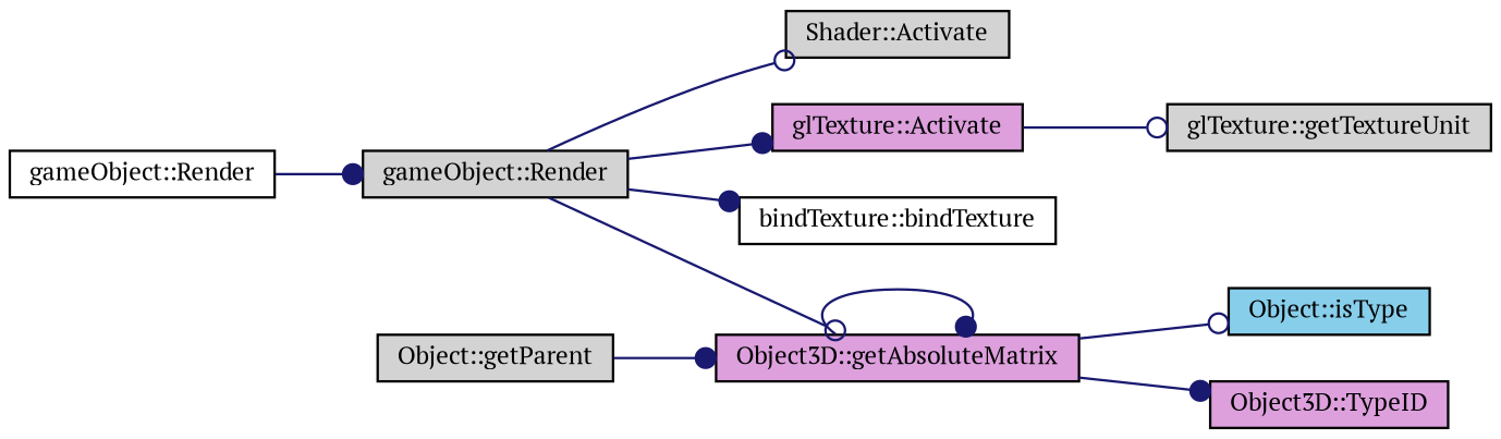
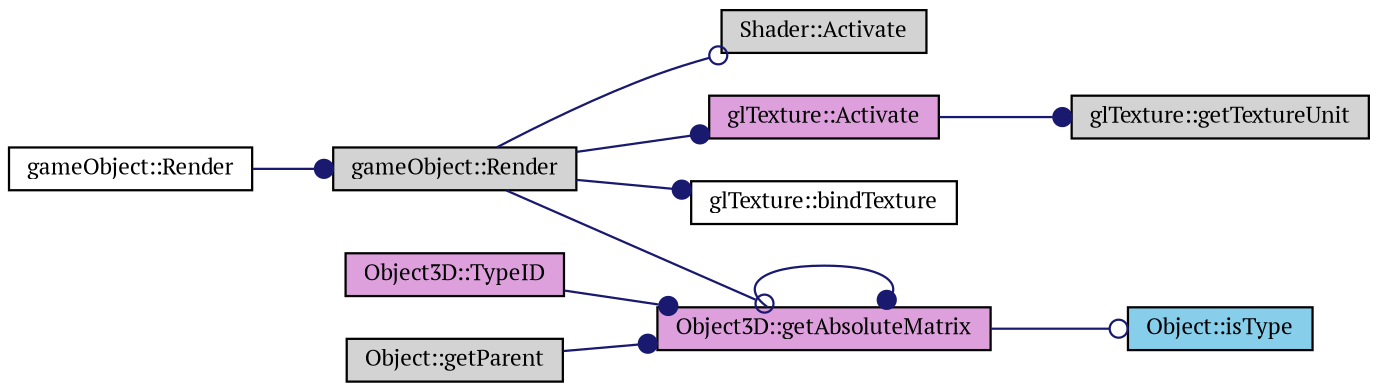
  digraph {
    fontname="PT Serif"
    rankdir=LR
    node [color=black fillcolor=lightgrey fontname="PT Serif" fontsize=10 shape=record style=filled]
    edge [arrowhead=dot color=midnightblue fontname="PT Serif" fontsize=10 labelfontname=Helvetica labelfontsize=10 style=solid]
    n1 [fillcolor=white fontcolor=black height=0.2 label="gameObject::Render" width=0.4]
    n2 [height=0.2 label="gameObject::Render" width=0.4]
    n3 [height=0.2 label="Shader::Activate" width=0.4]
    n4 [fillcolor=plum height=0.2 label="glTexture::Activate" width=0.4]
-   n5 [fillcolor=white height=0.2 label="bindTexture::bindTexture" width=0.4]
+   n5 [fillcolor=white height=0.2 label="glTexture::bindTexture" width=0.4]
    n6 [fillcolor=plum height=0.2 label="Object3D::getAbsoluteMatrix" width=0.4]
    n7 [height=0.2 label="glTexture::getTextureUnit" width=0.4]
    n8 [fillcolor=skyblue height=0.2 label="Object::isType" width=0.4]
    n9 [fillcolor=plum height=0.2 label="Object3D::TypeID" width=0.4]
    n10 [height=0.2 label="Object::getParent" width=0.4]
    n1 -> n2
    n2 -> n3 [arrowhead=odot]
    n2 -> n4
    n2 -> n5
    n2 -> n6 [arrowhead=odot]
-   n4 -> n7 [arrowhead=odot]
+   n4 -> n7
    n6 -> n6
    n6 -> n8 [arrowhead=odot]
-   n6 -> n9
+   n9 -> n6
    n10 -> n6
  }
